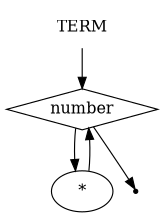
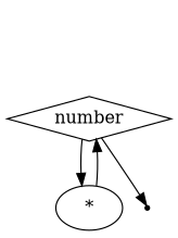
  digraph {
-   n1 [label=TERM shape=plaintext]
    n2 [label=number shape=diamond]
    n3 [label="*" shape=oval]
    end [shape=point]
-   n1 -> n2
    n2 -> n3
    n2 -> end
    n3 -> n2
  }
